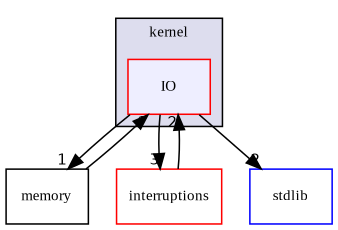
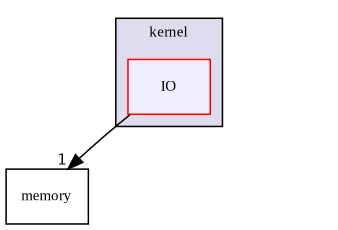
  digraph {
    compound=true
    fontname="Liberation Serif"
    node [fontname="Liberation Serif" fontsize=10 shape=box color=red]
    edge [headlabel=1 labeldistance=1.5 labelfontname=Helvetica labelfontsize=10 fontname="Liberation Serif"]
    n1 [fillcolor="#eeeeff" label=IO pencolor=black style=filled]
    n2 [label=memory color=black]
-   n3 [label=interruptions]
-   n4 [label=stdlib color=blue]
    subgraph cluster_1 {
      bgcolor="#ddddee"
      fontsize=10
      label=kernel
      pencolor=black
      n1
    }
    n1 -> n2
-   n1 -> n3 [headlabel=3]
-   n1 -> n4 [headlabel=2]
-   n2 -> n1
-   n3 -> n1 [headlabel=2]
  }
